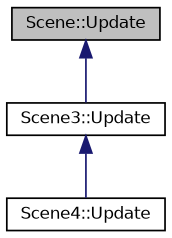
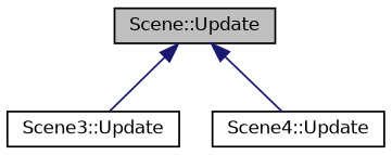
  digraph {
    rankdir=TB
    node [color=black fontname=Helvetica fontsize=10 shape=record]
    edge [color=midnightblue dir=back fontname=Helvetica fontsize=10 labelfontname=Helvetica labelfontsize=10 style=solid]
    n1 [fillcolor=grey75 fontcolor=black height=0.2 label="Scene::Update" style=filled width=0.4]
    n2 [height=0.2 label="Scene3::Update" width=0.4]
    n3 [height=0.2 label="Scene4::Update" width=0.4]
    n1 -> n2
-   n2 -> n3
+   n1 -> n3
  }
